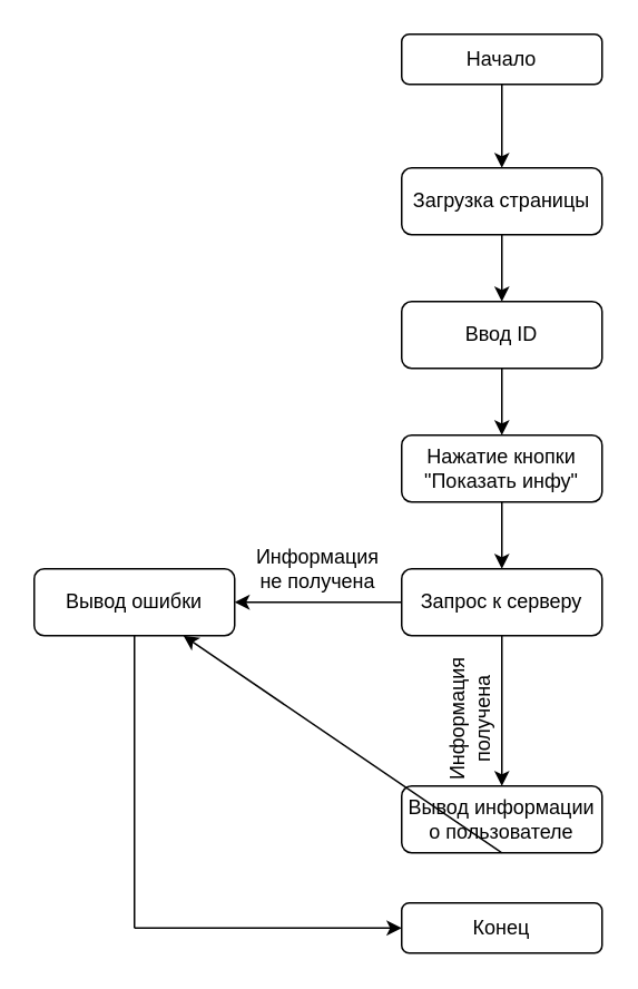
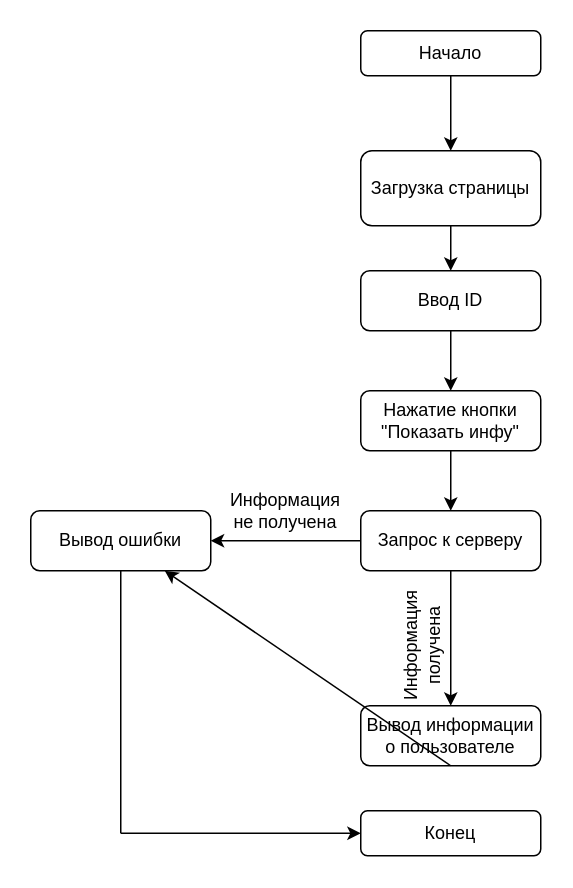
  <mxCell id="0" />
  <mxCell id="1" parent="0" />
  <mxCell id="2" value="Начало" style="rounded=1;whiteSpace=wrap;html=1;" vertex="1" parent="1"><mxGeometry x="240" y="20" width="120" height="30" as="geometry" /></mxCell>
  <mxCell id="3" value="" style="endArrow=classic;html=1;exitX=0.5;exitY=1;exitDx=0;exitDy=0;entryX=0.5;entryY=0;entryDx=0;entryDy=0;" edge="1" parent="1" source="2" target="4"><mxGeometry width="50" height="50" relative="1" as="geometry"><mxPoint x="0" y="140" as="sourcePoint" /><mxPoint x="60" y="120" as="targetPoint" /></mxGeometry></mxCell>
- <mxCell id="4" value="Загрузка страницы" style="rounded=1;whiteSpace=wrap;html=1;" vertex="1" parent="1"><mxGeometry x="240" y="100" width="120" height="40" as="geometry" /></mxCell>
+ <mxCell id="4" value="Загрузка страницы" style="rounded=1;whiteSpace=wrap;html=1;" vertex="1" parent="1"><mxGeometry x="240" y="100" width="120" height="50" as="geometry" /></mxCell>
  <mxCell id="5" value="" style="endArrow=classic;html=1;exitX=0.5;exitY=1;exitDx=0;exitDy=0;" edge="1" parent="1" source="4"><mxGeometry width="50" height="50" relative="1" as="geometry"><mxPoint x="310" y="70" as="sourcePoint" /><mxPoint x="300" y="180" as="targetPoint" /></mxGeometry></mxCell>
  <mxCell id="6" value="Ввод ID" style="rounded=1;whiteSpace=wrap;html=1;" vertex="1" parent="1"><mxGeometry x="240" y="180" width="120" height="40" as="geometry" /></mxCell>
  <mxCell id="7" value="Нажатие кнопки &quot;Показать инфу&quot;" style="rounded=1;whiteSpace=wrap;html=1;" vertex="1" parent="1"><mxGeometry x="240" y="260" width="120" height="40" as="geometry" /></mxCell>
  <mxCell id="8" value="" style="endArrow=classic;html=1;exitX=0.5;exitY=1;exitDx=0;exitDy=0;entryX=0.5;entryY=0;entryDx=0;entryDy=0;" edge="1" parent="1" source="6" target="7"><mxGeometry width="50" height="50" relative="1" as="geometry"><mxPoint x="310" y="70" as="sourcePoint" /><mxPoint x="310" y="110" as="targetPoint" /></mxGeometry></mxCell>
  <mxCell id="9" value="" style="endArrow=classic;html=1;exitX=0.5;exitY=1;exitDx=0;exitDy=0;" edge="1" parent="1" source="7"><mxGeometry width="50" height="50" relative="1" as="geometry"><mxPoint x="240" y="370" as="sourcePoint" /><mxPoint x="300" y="340" as="targetPoint" /></mxGeometry></mxCell>
  <mxCell id="10" value="Запрос к серверу" style="rounded=1;whiteSpace=wrap;html=1;" vertex="1" parent="1"><mxGeometry x="240" y="340" width="120" height="40" as="geometry" /></mxCell>
  <mxCell id="11" value="" style="endArrow=classic;html=1;exitX=0.5;exitY=1;exitDx=0;exitDy=0;" edge="1" parent="1" source="10"><mxGeometry width="50" height="50" relative="1" as="geometry"><mxPoint x="310" y="310" as="sourcePoint" /><mxPoint x="300" y="470" as="targetPoint" /></mxGeometry></mxCell>
  <mxCell id="12" value="Информация получена" style="text;html=1;strokeColor=none;fillColor=none;align=center;verticalAlign=middle;whiteSpace=wrap;rounded=0;rotation=-90;" vertex="1" parent="1"><mxGeometry x="261" y="420" width="40" height="20" as="geometry" /></mxCell>
  <mxCell id="13" value="Вывод информации о пользователе" style="rounded=1;whiteSpace=wrap;html=1;" vertex="1" parent="1"><mxGeometry x="240" y="470" width="120" height="40" as="geometry" /></mxCell>
  <mxCell id="14" value="" style="endArrow=classic;html=1;exitX=0;exitY=0.5;exitDx=0;exitDy=0;" edge="1" parent="1" source="10"><mxGeometry width="50" height="50" relative="1" as="geometry"><mxPoint x="240" y="580" as="sourcePoint" /><mxPoint x="140" y="360" as="targetPoint" /></mxGeometry></mxCell>
  <mxCell id="15" value="Информация не получена" style="text;html=1;strokeColor=none;fillColor=none;align=center;verticalAlign=middle;whiteSpace=wrap;rounded=0;rotation=0;" vertex="1" parent="1"><mxGeometry x="170" y="330" width="40" height="20" as="geometry" /></mxCell>
  <mxCell id="16" value="Вывод ошибки" style="rounded=1;whiteSpace=wrap;html=1;" vertex="1" parent="1"><mxGeometry x="20" y="340" width="120" height="40" as="geometry" /></mxCell>
  <mxCell id="17" value="" style="endArrow=classic;html=1;exitX=0.5;exitY=1;exitDx=0;exitDy=0;" edge="1" parent="1" source="13" target="16"><mxGeometry width="50" height="50" relative="1" as="geometry"><mxPoint x="20" y="580" as="sourcePoint" /><mxPoint x="300" y="560" as="targetPoint" /></mxGeometry></mxCell>
  <mxCell id="18" value="Конец" style="rounded=1;whiteSpace=wrap;html=1;" vertex="1" parent="1"><mxGeometry x="240" y="540" width="120" height="30" as="geometry" /></mxCell>
  <mxCell id="19" value="" style="endArrow=classic;html=1;entryX=0;entryY=0.5;entryDx=0;entryDy=0;" edge="1" parent="1" target="18"><mxGeometry width="50" height="50" relative="1" as="geometry"><mxPoint x="80" y="555" as="sourcePoint" /><mxPoint x="310" y="480" as="targetPoint" /></mxGeometry></mxCell>
  <mxCell id="20" value="" style="endArrow=none;html=1;entryX=0.5;entryY=1;entryDx=0;entryDy=0;" edge="1" parent="1" target="16"><mxGeometry width="50" height="50" relative="1" as="geometry"><mxPoint x="80" y="555" as="sourcePoint" /><mxPoint x="70" y="600" as="targetPoint" /></mxGeometry></mxCell>
